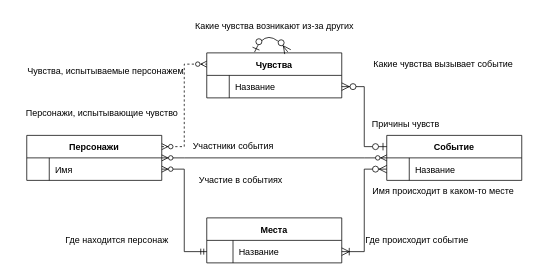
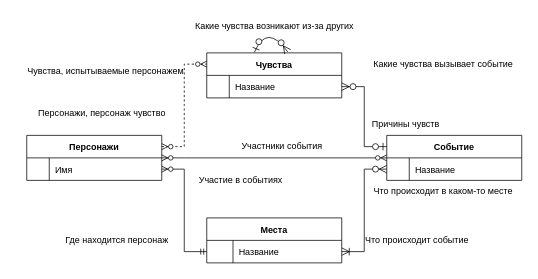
  <mxCell id="0" />
  <mxCell id="1" parent="0" />
  <mxCell id="2" value="Чувства" style="shape=table;startSize=30;container=1;collapsible=1;childLayout=tableLayout;fixedRows=1;rowLines=0;fontStyle=1;align=center;resizeLast=1;rounded=0;" parent="1" vertex="1"><mxGeometry x="275" y="70" width="180" height="60" as="geometry"><mxRectangle x="310" y="100" width="90" height="30" as="alternateBounds" /></mxGeometry></mxCell>
  <mxCell id="3" value="" style="shape=tableRow;horizontal=0;startSize=0;swimlaneHead=0;swimlaneBody=0;fillColor=none;collapsible=0;dropTarget=0;points=[[0,0.5],[1,0.5]];portConstraint=eastwest;top=0;left=0;right=0;bottom=0;rounded=0;" parent="2" vertex="1"><mxGeometry y="30" width="180" height="30" as="geometry" /></mxCell>
  <mxCell id="4" value="" style="shape=partialRectangle;connectable=0;fillColor=none;top=0;left=0;bottom=0;right=0;editable=1;overflow=hidden;rounded=0;" parent="3" vertex="1"><mxGeometry width="30" height="30" as="geometry"><mxRectangle width="30" height="30" as="alternateBounds" /></mxGeometry></mxCell>
  <mxCell id="5" value="Название" style="shape=partialRectangle;connectable=0;fillColor=none;top=0;left=0;bottom=0;right=0;align=left;spacingLeft=6;overflow=hidden;rounded=0;" parent="3" vertex="1"><mxGeometry x="30" width="150" height="30" as="geometry"><mxRectangle width="150" height="30" as="alternateBounds" /></mxGeometry></mxCell>
  <mxCell id="6" value="Места" style="shape=table;startSize=30;container=1;collapsible=1;childLayout=tableLayout;fixedRows=1;rowLines=0;fontStyle=1;align=center;resizeLast=1;rounded=0;" parent="1" vertex="1"><mxGeometry x="275" y="290" width="180" height="60" as="geometry" /></mxCell>
  <mxCell id="7" value="" style="shape=tableRow;horizontal=0;startSize=0;swimlaneHead=0;swimlaneBody=0;fillColor=none;collapsible=0;dropTarget=0;points=[[0,0.5],[1,0.5]];portConstraint=eastwest;top=0;left=0;right=0;bottom=0;rounded=0;" parent="6" vertex="1"><mxGeometry y="30" width="180" height="30" as="geometry" /></mxCell>
  <mxCell id="8" value="" style="shape=partialRectangle;connectable=0;fillColor=none;top=0;left=0;bottom=0;right=0;editable=1;overflow=hidden;rounded=0;" parent="7" vertex="1"><mxGeometry width="35" height="30" as="geometry"><mxRectangle width="35" height="30" as="alternateBounds" /></mxGeometry></mxCell>
  <mxCell id="9" value="Название" style="shape=partialRectangle;connectable=0;fillColor=none;top=0;left=0;bottom=0;right=0;align=left;spacingLeft=6;overflow=hidden;rounded=0;" parent="7" vertex="1"><mxGeometry x="35" width="145" height="30" as="geometry"><mxRectangle width="145" height="30" as="alternateBounds" /></mxGeometry></mxCell>
  <mxCell id="10" value="Персонажи" style="shape=table;startSize=30;container=1;collapsible=1;childLayout=tableLayout;fixedRows=1;rowLines=0;fontStyle=1;align=center;resizeLast=1;rounded=0;" parent="1" vertex="1"><mxGeometry x="35" y="180" width="180" height="60" as="geometry" /></mxCell>
  <mxCell id="11" value="" style="shape=tableRow;horizontal=0;startSize=0;swimlaneHead=0;swimlaneBody=0;fillColor=none;collapsible=0;dropTarget=0;points=[[0,0.5],[1,0.5]];portConstraint=eastwest;top=0;left=0;right=0;bottom=0;rounded=0;" parent="10" vertex="1"><mxGeometry y="30" width="180" height="30" as="geometry" /></mxCell>
  <mxCell id="12" value="" style="shape=partialRectangle;connectable=0;fillColor=none;top=0;left=0;bottom=0;right=0;editable=1;overflow=hidden;rounded=0;" parent="11" vertex="1"><mxGeometry width="30" height="30" as="geometry"><mxRectangle width="30" height="30" as="alternateBounds" /></mxGeometry></mxCell>
  <mxCell id="13" value="Имя" style="shape=partialRectangle;connectable=0;fillColor=none;top=0;left=0;bottom=0;right=0;align=left;spacingLeft=6;overflow=hidden;rounded=0;" parent="11" vertex="1"><mxGeometry x="30" width="150" height="30" as="geometry"><mxRectangle width="150" height="30" as="alternateBounds" /></mxGeometry></mxCell>
  <mxCell id="14" value="Событие" style="shape=table;startSize=30;container=1;collapsible=1;childLayout=tableLayout;fixedRows=1;rowLines=0;fontStyle=1;align=center;resizeLast=1;rounded=0;" parent="1" vertex="1"><mxGeometry x="515" y="180" width="180" height="60" as="geometry" /></mxCell>
  <mxCell id="15" value="" style="shape=tableRow;horizontal=0;startSize=0;swimlaneHead=0;swimlaneBody=0;fillColor=none;collapsible=0;dropTarget=0;points=[[0,0.5],[1,0.5]];portConstraint=eastwest;top=0;left=0;right=0;bottom=0;rounded=0;" parent="14" vertex="1"><mxGeometry y="30" width="180" height="30" as="geometry" /></mxCell>
  <mxCell id="16" value="" style="shape=partialRectangle;connectable=0;fillColor=none;top=0;left=0;bottom=0;right=0;editable=1;overflow=hidden;rounded=0;" parent="15" vertex="1"><mxGeometry width="30" height="30" as="geometry"><mxRectangle width="30" height="30" as="alternateBounds" /></mxGeometry></mxCell>
  <mxCell id="17" value="Название" style="shape=partialRectangle;connectable=0;fillColor=none;top=0;left=0;bottom=0;right=0;align=left;spacingLeft=6;overflow=hidden;rounded=0;" parent="15" vertex="1"><mxGeometry x="30" width="150" height="30" as="geometry"><mxRectangle width="150" height="30" as="alternateBounds" /></mxGeometry></mxCell>
  <mxCell id="18" value="" style="edgeStyle=entityRelationEdgeStyle;fontSize=12;html=1;endArrow=ERzeroToMany;startArrow=ERmandOne;rounded=0;exitX=0;exitY=0.5;exitDx=0;exitDy=0;entryX=1;entryY=0.5;entryDx=0;entryDy=0;" parent="1" source="7" target="11" edge="1"><mxGeometry width="100" height="100" relative="1" as="geometry"><mxPoint x="335" y="270" as="sourcePoint" /><mxPoint x="435" y="170" as="targetPoint" /></mxGeometry></mxCell>
  <mxCell id="19" value="" style="edgeStyle=entityRelationEdgeStyle;fontSize=12;html=1;endArrow=ERzeroToMany;endFill=1;startArrow=ERzeroToMany;rounded=0;exitX=1;exitY=0.25;exitDx=0;exitDy=0;entryX=0;entryY=0.25;entryDx=0;entryDy=0;dashed=1;" parent="1" source="10" target="2" edge="1"><mxGeometry width="100" height="100" relative="1" as="geometry"><mxPoint x="305" y="270" as="sourcePoint" /><mxPoint x="405" y="170" as="targetPoint" /></mxGeometry></mxCell>
  <mxCell id="20" value="" style="edgeStyle=entityRelationEdgeStyle;fontSize=12;html=1;endArrow=ERzeroToMany;endFill=1;startArrow=ERzeroToMany;rounded=0;entryX=0;entryY=0;entryDx=0;entryDy=0;entryPerimeter=0;exitX=1;exitY=0.5;exitDx=0;exitDy=0;" parent="1" source="10" target="15" edge="1"><mxGeometry width="100" height="100" relative="1" as="geometry"><mxPoint x="305" y="270" as="sourcePoint" /><mxPoint x="405" y="170" as="targetPoint" /></mxGeometry></mxCell>
  <mxCell id="21" value="Чувства, испытываемые персонажем" style="text;html=1;align=center;verticalAlign=middle;resizable=0;points=[];autosize=1;strokeColor=none;fillColor=none;" parent="1" vertex="1"><mxGeometry x="25" y="80" width="230" height="30" as="geometry" /></mxCell>
  <mxCell id="22" value="Причины чувств" style="text;html=1;align=center;verticalAlign=middle;resizable=0;points=[];autosize=1;strokeColor=none;fillColor=none;" parent="1" vertex="1"><mxGeometry x="485" y="150" width="110" height="30" as="geometry" /></mxCell>
- <mxCell id="23" value="Где происходит событие" style="text;html=1;align=center;verticalAlign=middle;resizable=0;points=[];autosize=1;strokeColor=none;fillColor=none;" parent="1" vertex="1"><mxGeometry x="475" y="305" width="160" height="30" as="geometry" /></mxCell>
+ <mxCell id="23" value="Что происходит событие" style="text;html=1;align=center;verticalAlign=middle;resizable=0;points=[];autosize=1;strokeColor=none;fillColor=none;" parent="1" vertex="1"><mxGeometry x="475" y="305" width="160" height="30" as="geometry" /></mxCell>
  <mxCell id="24" value="Где находится персонаж" style="text;html=1;align=center;verticalAlign=middle;resizable=0;points=[];autosize=1;strokeColor=none;fillColor=none;" parent="1" vertex="1"><mxGeometry x="75" y="305" width="160" height="30" as="geometry" /></mxCell>
- <mxCell id="25" value="Персонажи, испытывающие чувство" style="text;html=1;align=center;verticalAlign=middle;resizable=0;points=[];autosize=1;strokeColor=none;fillColor=none;" parent="1" vertex="1"><mxGeometry x="20" y="135" width="230" height="30" as="geometry" /></mxCell>
+ <mxCell id="25" value="Персонажи, персонаж чувство" style="text;html=1;align=center;verticalAlign=middle;resizable=0;points=[];autosize=1;strokeColor=none;fillColor=none;" parent="1" vertex="1"><mxGeometry x="20" y="135" width="230" height="30" as="geometry" /></mxCell>
  <mxCell id="26" value="Какие чувства вызывает событие" style="text;html=1;align=center;verticalAlign=middle;resizable=0;points=[];autosize=1;strokeColor=none;fillColor=none;" parent="1" vertex="1"><mxGeometry x="485" y="70" width="210" height="30" as="geometry" /></mxCell>
- <mxCell id="27" value="Имя происходит в каком-то месте" style="text;html=1;align=center;verticalAlign=middle;resizable=0;points=[];autosize=1;strokeColor=none;fillColor=none;" parent="1" vertex="1"><mxGeometry x="485" y="240" width="210" height="30" as="geometry" /></mxCell>
+ <mxCell id="27" value="Что происходит в каком-то месте" style="text;html=1;align=center;verticalAlign=middle;resizable=0;points=[];autosize=1;strokeColor=none;fillColor=none;" parent="1" vertex="1"><mxGeometry x="485" y="240" width="210" height="30" as="geometry" /></mxCell>
  <mxCell id="28" value="Какие чувства возникают из-за других" style="text;html=1;align=center;verticalAlign=middle;resizable=0;points=[];autosize=1;strokeColor=none;fillColor=none;" parent="1" vertex="1"><mxGeometry x="245" y="20" width="240" height="30" as="geometry" /></mxCell>
- <mxCell id="29" value="Участники события" style="text;html=1;align=center;verticalAlign=middle;resizable=0;points=[];autosize=1;strokeColor=none;fillColor=none;" parent="1" vertex="1"><mxGeometry x="245" y="180" width="130" height="30" as="geometry" /></mxCell>
+ <mxCell id="29" value="Участники события" style="text;html=1;align=center;verticalAlign=middle;resizable=0;points=[];autosize=1;strokeColor=none;fillColor=none;" parent="1" vertex="1"><mxGeometry x="310" y="180" width="130" height="30" as="geometry" /></mxCell>
  <mxCell id="30" value="Участие в событиях" style="text;html=1;align=center;verticalAlign=middle;resizable=0;points=[];autosize=1;strokeColor=none;fillColor=none;" parent="1" vertex="1"><mxGeometry x="255" y="225" width="130" height="30" as="geometry" /></mxCell>
  <mxCell id="31" value="" style="edgeStyle=entityRelationEdgeStyle;fontSize=12;html=1;endArrow=ERzeroToMany;startArrow=ERzeroToOne;rounded=0;startSize=8;endSize=8;curved=1;exitX=0.354;exitY=-0.017;exitDx=0;exitDy=0;exitPerimeter=0;entryX=0.6;entryY=-0.022;entryDx=0;entryDy=0;entryPerimeter=0;" edge="1" parent="1" source="2" target="2"><mxGeometry width="100" height="100" relative="1" as="geometry"><mxPoint x="335" y="310" as="sourcePoint" /><mxPoint x="435" y="210" as="targetPoint" /><Array as="points"><mxPoint x="355" y="30" /></Array></mxGeometry></mxCell>
  <mxCell id="32" value="" style="edgeStyle=entityRelationEdgeStyle;fontSize=12;html=1;endArrow=ERzeroToMany;startArrow=ERzeroToOne;rounded=0;startSize=8;endSize=8;entryX=1;entryY=0.5;entryDx=0;entryDy=0;exitX=0;exitY=0.25;exitDx=0;exitDy=0;" edge="1" parent="1" source="14" target="3"><mxGeometry width="100" height="100" relative="1" as="geometry"><mxPoint x="465" y="150" as="sourcePoint" /><mxPoint x="455" y="190" as="targetPoint" /></mxGeometry></mxCell>
  <mxCell id="33" value="" style="edgeStyle=entityRelationEdgeStyle;fontSize=12;html=1;endArrow=ERoneToMany;startArrow=ERzeroToMany;rounded=0;startSize=8;endSize=8;entryX=1;entryY=0.5;entryDx=0;entryDy=0;exitX=0;exitY=0.5;exitDx=0;exitDy=0;" edge="1" parent="1" source="15" target="7"><mxGeometry width="100" height="100" relative="1" as="geometry"><mxPoint x="325" y="300" as="sourcePoint" /><mxPoint x="425" y="200" as="targetPoint" /></mxGeometry></mxCell>
